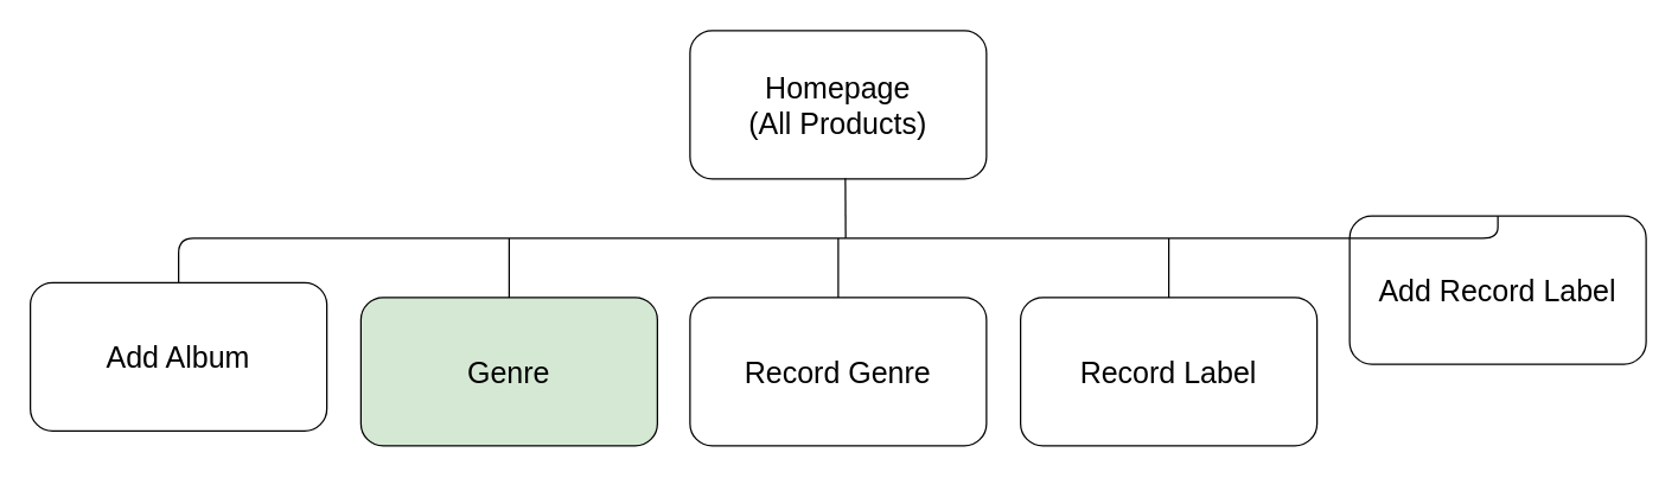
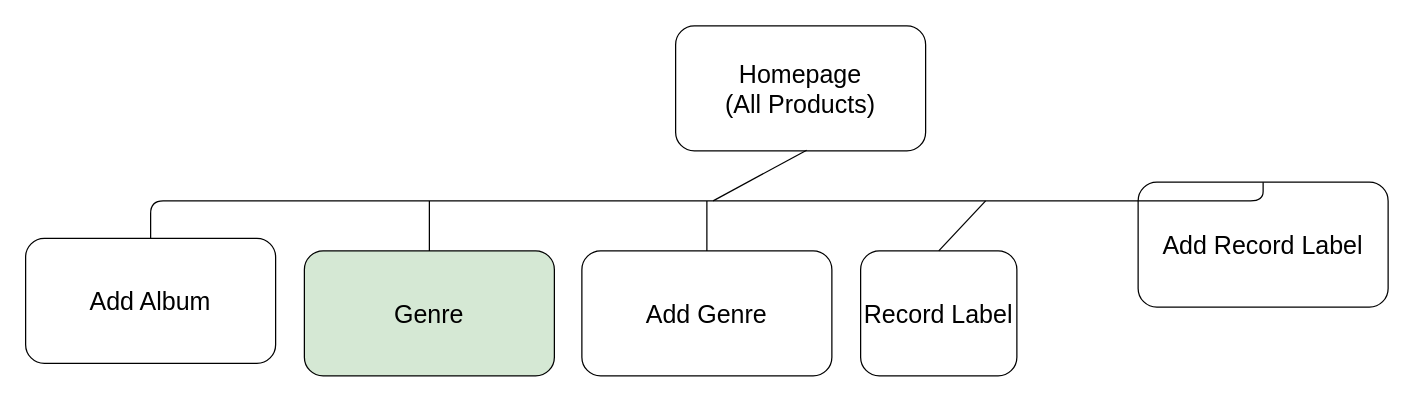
  <mxCell id="0" />
  <mxCell id="1" parent="0" />
- <mxCell id="2" value="&lt;font style=&quot;font-size: 20px&quot;&gt;Homepage&lt;br&gt;(All Products)&lt;/font&gt;" style="rounded=1;whiteSpace=wrap;html=1;" vertex="1" parent="1"><mxGeometry x="465" y="20" width="200" height="100" as="geometry" /></mxCell>
+ <mxCell id="2" value="&lt;font style=&quot;font-size: 20px&quot;&gt;Homepage&lt;br&gt;(All Products)&lt;/font&gt;" style="rounded=1;whiteSpace=wrap;html=1;" vertex="1" parent="1"><mxGeometry x="540" y="20" width="200" height="100" as="geometry" /></mxCell>
  <mxCell id="3" value="&lt;span style=&quot;font-size: 20px&quot;&gt;Add Album&lt;/span&gt;" style="rounded=1;whiteSpace=wrap;html=1;" vertex="1" parent="1"><mxGeometry x="20" y="190" width="200" height="100" as="geometry" /></mxCell>
- <mxCell id="4" value="&lt;span style=&quot;font-size: 20px ; white-space: normal&quot;&gt;Record Genre&lt;/span&gt;" style="rounded=1;whiteSpace=wrap;html=1;" vertex="1" parent="1"><mxGeometry x="465" y="200" width="200" height="100" as="geometry" /></mxCell>
- <mxCell id="5" value="&lt;span style=&quot;font-size: 20px&quot;&gt;Record Label&lt;/span&gt;" style="rounded=1;whiteSpace=wrap;html=1;" vertex="1" parent="1"><mxGeometry x="688" y="200" width="200" height="100" as="geometry" /></mxCell>
+ <mxCell id="4" value="&lt;span style=&quot;font-size: 20px ; white-space: normal&quot;&gt;Add Genre&lt;/span&gt;" style="rounded=1;whiteSpace=wrap;html=1;" vertex="1" parent="1"><mxGeometry x="465" y="200" width="200" height="100" as="geometry" /></mxCell>
+ <mxCell id="5" value="&lt;span style=&quot;font-size: 20px&quot;&gt;Record Label&lt;/span&gt;" style="rounded=1;whiteSpace=wrap;html=1;" vertex="1" parent="1"><mxGeometry x="688" y="200" width="125" height="100" as="geometry" /></mxCell>
  <mxCell id="6" value="&lt;span style=&quot;font-size: 20px&quot;&gt;Genre&lt;/span&gt;" style="rounded=1;whiteSpace=wrap;html=1;fillColor=#d5e8d4;" vertex="1" parent="1"><mxGeometry x="243" y="200" width="200" height="100" as="geometry" /></mxCell>
  <mxCell id="7" value="&lt;font style=&quot;font-size: 20px&quot;&gt;Add Record Label&lt;/font&gt;" style="rounded=1;whiteSpace=wrap;html=1;" vertex="1" parent="1"><mxGeometry x="910" y="145" width="200" height="100" as="geometry" /></mxCell>
  <mxCell id="8" value="" style="endArrow=none;html=1;exitX=0.524;exitY=0.995;exitDx=0;exitDy=0;exitPerimeter=0;" edge="1" parent="1" source="2"><mxGeometry width="50" height="50" relative="1" as="geometry"><mxPoint x="566" y="120" as="sourcePoint" /><mxPoint x="570" y="160" as="targetPoint" /></mxGeometry></mxCell>
  <mxCell id="9" value="" style="endArrow=none;html=1;exitX=0.5;exitY=0;exitDx=0;exitDy=0;" edge="1" parent="1" source="3"><mxGeometry width="50" height="50" relative="1" as="geometry"><mxPoint x="20" y="370" as="sourcePoint" /><mxPoint x="570" y="160" as="targetPoint" /><Array as="points"><mxPoint x="120" y="160" /></Array></mxGeometry></mxCell>
  <mxCell id="10" value="" style="endArrow=none;html=1;exitX=0.5;exitY=0;exitDx=0;exitDy=0;" edge="1" parent="1" source="7"><mxGeometry width="50" height="50" relative="1" as="geometry"><mxPoint x="520" y="370" as="sourcePoint" /><mxPoint x="570" y="160" as="targetPoint" /><Array as="points"><mxPoint x="1010" y="160" /></Array></mxGeometry></mxCell>
  <mxCell id="11" value="" style="endArrow=none;html=1;entryX=0.5;entryY=0;entryDx=0;entryDy=0;" edge="1" parent="1" target="5"><mxGeometry width="50" height="50" relative="1" as="geometry"><mxPoint x="788" y="160" as="sourcePoint" /><mxPoint x="420" y="320" as="targetPoint" /></mxGeometry></mxCell>
  <mxCell id="12" value="" style="endArrow=none;html=1;entryX=0.5;entryY=0;entryDx=0;entryDy=0;" edge="1" parent="1" target="6"><mxGeometry width="50" height="50" relative="1" as="geometry"><mxPoint x="343" y="160" as="sourcePoint" /><mxPoint x="70" y="320" as="targetPoint" /></mxGeometry></mxCell>
  <mxCell id="13" value="" style="endArrow=none;html=1;exitX=0.5;exitY=0;exitDx=0;exitDy=0;" edge="1" parent="1" source="4"><mxGeometry width="50" height="50" relative="1" as="geometry"><mxPoint x="20" y="370" as="sourcePoint" /><mxPoint x="565" y="160" as="targetPoint" /></mxGeometry></mxCell>
